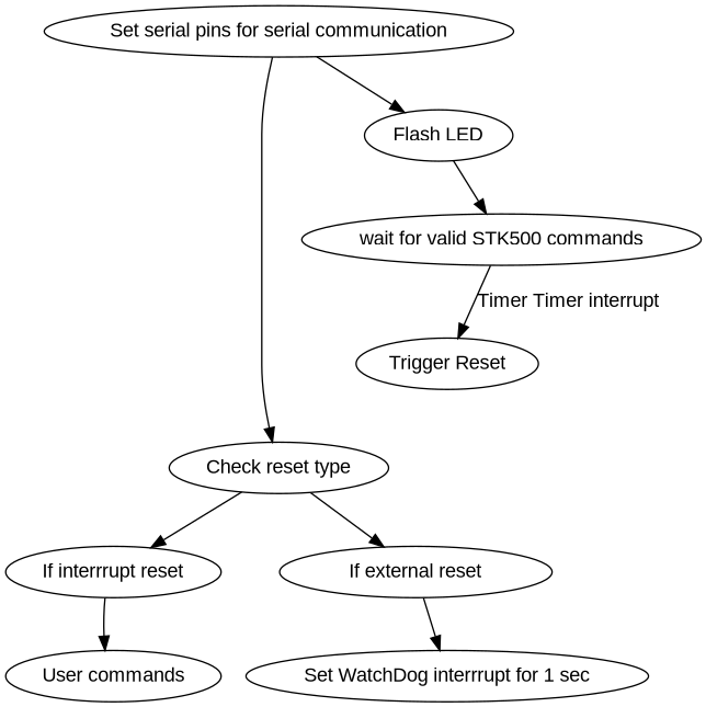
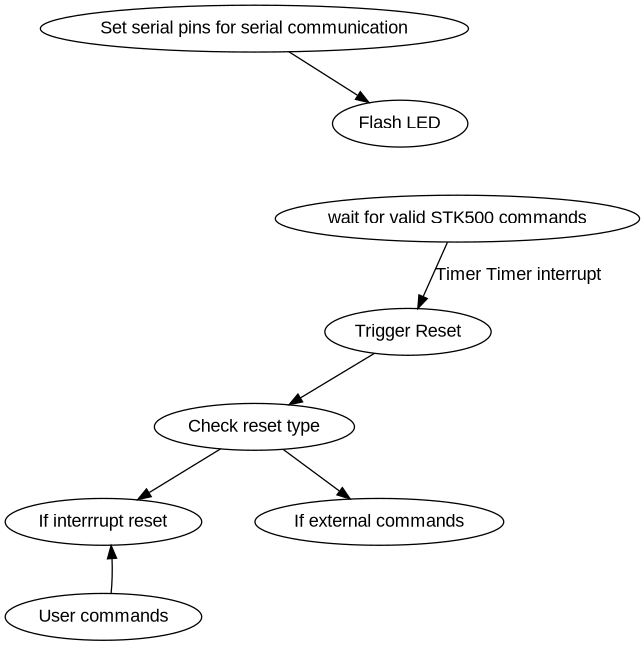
  digraph {
    fontname="Liberation Sans"
    node [fontname="Liberation Sans"]
    edge [fontname="Liberation Sans"]
    n1 [label="If interrrupt reset"]
    "Check reset type"
-   "If external reset"
+   "If external reset" [label="If external commands"]
    n4 [label="User commands"]
-   "Set WatchDog interrrupt for 1 sec"
    "Set serial pins for serial communication"
    "Flash LED"
    "wait for valid STK500 commands"
    "Trigger Reset"
-   n1 -> n4
+   n4 -> n1
    "Check reset type" -> n1
    "Check reset type" -> "If external reset"
-   "If external reset" -> "Set WatchDog interrrupt for 1 sec"
    "Set serial pins for serial communication" -> "Flash LED"
-   "Flash LED" -> "wait for valid STK500 commands"
    "wait for valid STK500 commands" -> "Trigger Reset" [label="Timer Timer interrupt" weight="WatchDog Timer interrupt"]
-   "Set serial pins for serial communication" -> "Check reset type"
+   "Trigger Reset" -> "Check reset type"
  }
